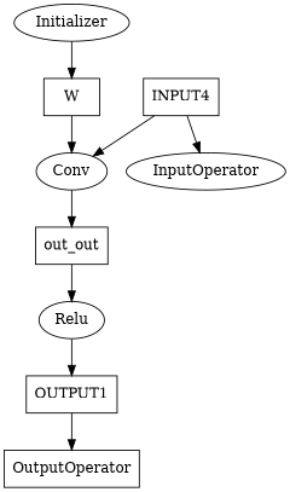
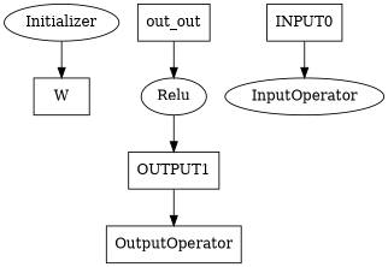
  digraph {
    n1 [label=Initializer]
    W [shape=rect]
-   n3 [label=Conv]
    n4 [label=out_out shape=rect]
    n5 [label=InputOperator]
-   INPUT0 [shape=rect label=INPUT4]
+   INPUT0 [shape=rect]
    n7 [label=Relu]
    n8 [label=OUTPUT1 shape=rect]
    n9 [label=OutputOperator shape=box]
    n1 -> W
-   W -> n3
-   n3 -> n4
    n4 -> n7
-   INPUT0 -> n3
    INPUT0 -> n5
    n7 -> n8
    n8 -> n9
  }
